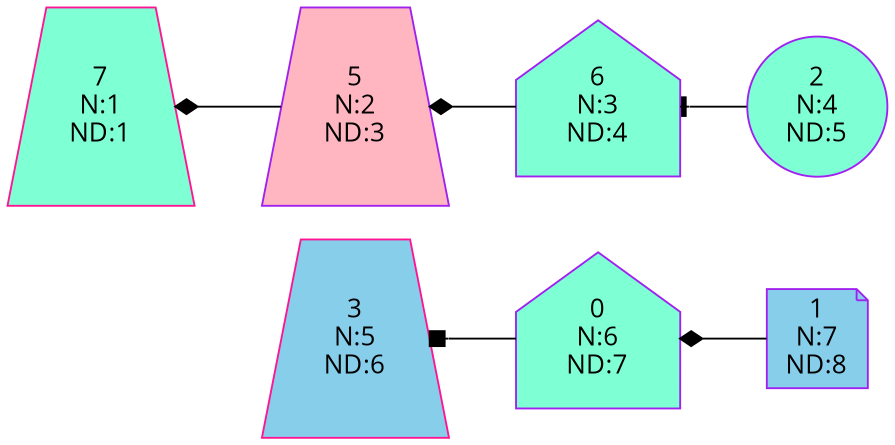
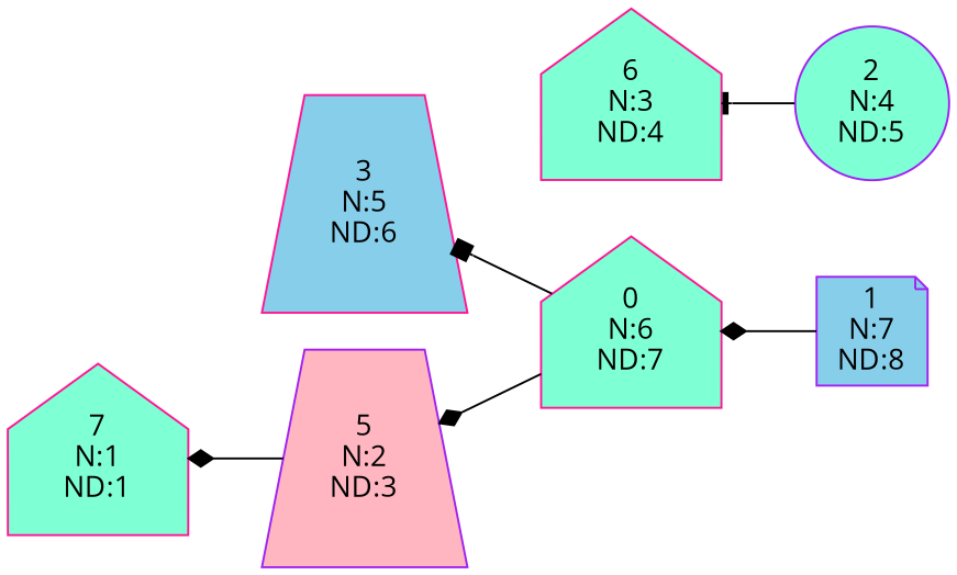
  digraph {
    fontname="Open Sans"
    rankdir=RL
    node [color=purple fillcolor=aquamarine fontname="Open Sans" shape=trapezium style=filled]
    edge [arrowhead=diamond fontname="Open Sans"]
-   n1 [label="0\nN:6\nND:7" shape=house]
+   n1 [color=deeppink label="0\nN:6\nND:7" shape=house]
    n2 [color=deeppink fillcolor=skyblue label="3\nN:5\nND:6"]
    n3 [label="2\nN:4\nND:5" shape=circle]
-   n4 [label="6\nN:3\nND:4" shape=house]
+   n4 [color=deeppink label="6\nN:3\nND:4" shape=house]
    n5 [fillcolor=skyblue label="1\nN:7\nND:8" shape=note]
    n6 [fillcolor=lightpink label="5\nN:2\nND:3"]
-   n7 [color=deeppink label="7\nN:1\nND:1"]
+   n7 [color=deeppink label="7\nN:1\nND:1" shape=house]
    n1 -> n2 [arrowhead=box]
    n3 -> n4 [arrowhead=tee]
-   n4 -> n6
+   n1 -> n6
    n5 -> n1
    n6 -> n7
  }
